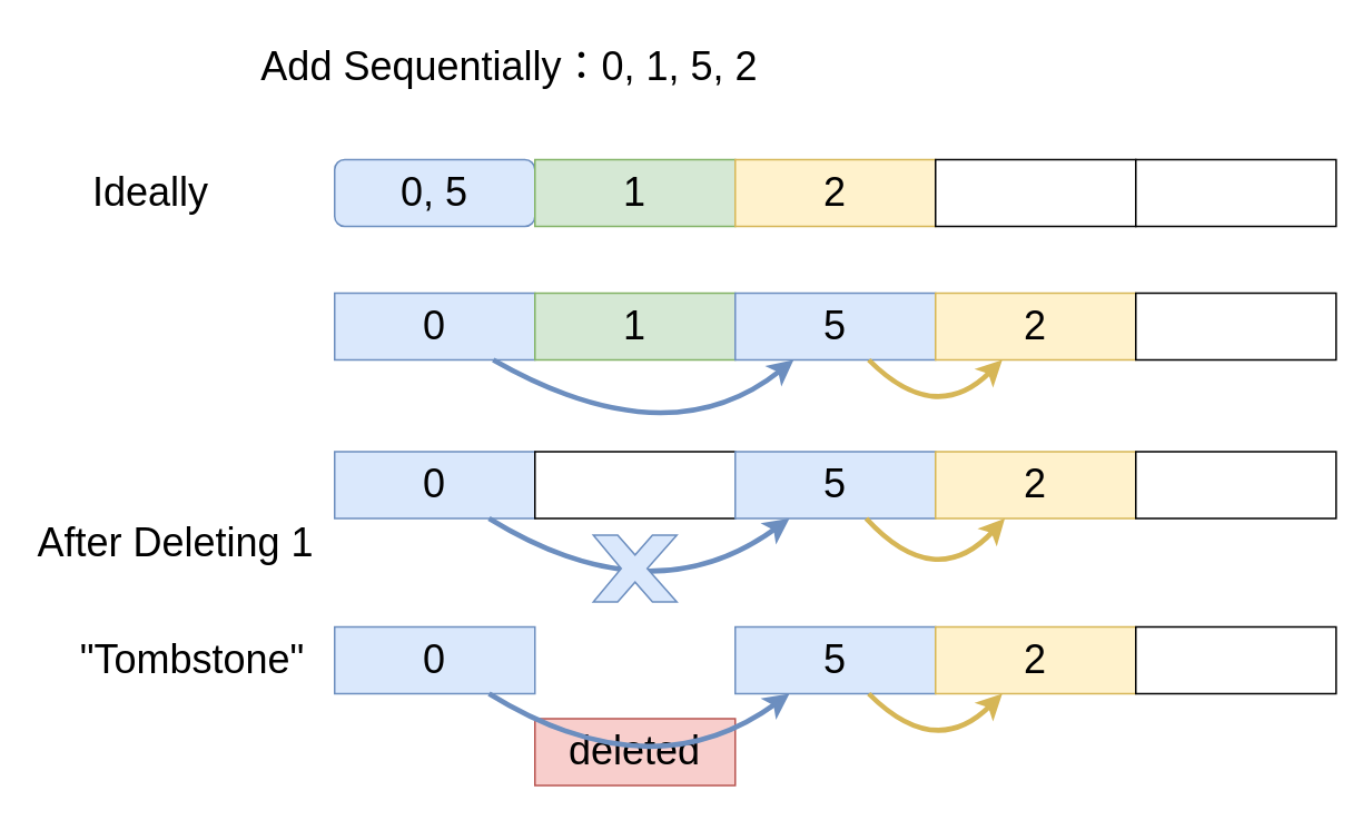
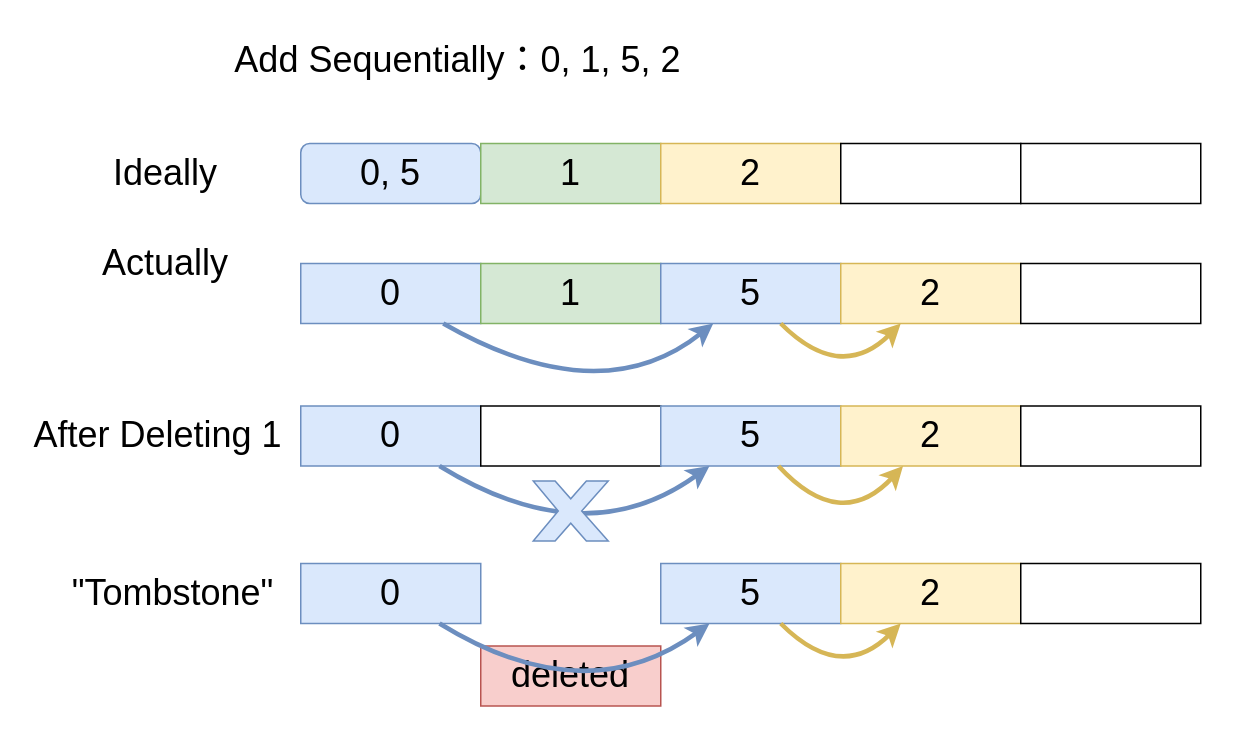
  <mxCell id="0" />
  <mxCell id="1" parent="0" />
  <mxCell id="2" value="0, 5" style="whiteSpace=wrap;html=1;fontSize=24;fillColor=#dae8fc;strokeColor=#6c8ebf;rounded=1;" parent="1" vertex="1"><mxGeometry x="200" y="95" width="120" height="40" as="geometry" /></mxCell>
  <mxCell id="3" value="1" style="rounded=0;whiteSpace=wrap;html=1;fontSize=24;fillColor=#d5e8d4;strokeColor=#82b366;" parent="1" vertex="1"><mxGeometry x="320" y="95" width="120" height="40" as="geometry" /></mxCell>
  <mxCell id="4" value="2" style="rounded=0;whiteSpace=wrap;html=1;fontSize=24;fillColor=#fff2cc;strokeColor=#d6b656;" parent="1" vertex="1"><mxGeometry x="440" y="95" width="120" height="40" as="geometry" /></mxCell>
  <mxCell id="5" value="" style="rounded=0;whiteSpace=wrap;html=1;fontSize=24;" parent="1" vertex="1"><mxGeometry x="560" y="95" width="120" height="40" as="geometry" /></mxCell>
  <mxCell id="6" value="" style="rounded=0;whiteSpace=wrap;html=1;fontSize=24;" parent="1" vertex="1"><mxGeometry x="680" y="95" width="120" height="40" as="geometry" /></mxCell>
  <mxCell id="7" value="0" style="rounded=0;whiteSpace=wrap;html=1;fontSize=24;fillColor=#dae8fc;strokeColor=#6c8ebf;" parent="1" vertex="1"><mxGeometry x="200" y="175" width="120" height="40" as="geometry" /></mxCell>
  <mxCell id="8" value="1" style="rounded=0;whiteSpace=wrap;html=1;fontSize=24;fillColor=#d5e8d4;strokeColor=#82b366;" parent="1" vertex="1"><mxGeometry x="320" y="175" width="120" height="40" as="geometry" /></mxCell>
  <mxCell id="9" value="5" style="rounded=0;whiteSpace=wrap;html=1;fontSize=24;fillColor=#dae8fc;strokeColor=#6c8ebf;" parent="1" vertex="1"><mxGeometry x="440" y="175" width="120" height="40" as="geometry" /></mxCell>
  <mxCell id="10" value="2" style="rounded=0;whiteSpace=wrap;html=1;fontSize=24;fillColor=#fff2cc;strokeColor=#d6b656;" parent="1" vertex="1"><mxGeometry x="560" y="175" width="120" height="40" as="geometry" /></mxCell>
  <mxCell id="11" value="" style="rounded=0;whiteSpace=wrap;html=1;fontSize=24;" parent="1" vertex="1"><mxGeometry x="680" y="175" width="120" height="40" as="geometry" /></mxCell>
- <mxCell id="12" value="Ideally" style="text;html=1;strokeColor=none;fillColor=none;align=center;verticalAlign=middle;whiteSpace=wrap;rounded=0;fontSize=24;" parent="1" vertex="1"><mxGeometry x="40" y="95" width="100" height="40" as="geometry" /></mxCell>
+ <mxCell id="12" value="Ideally" style="text;html=1;strokeColor=none;fillColor=none;align=center;verticalAlign=middle;whiteSpace=wrap;rounded=0;fontSize=24;" parent="1" vertex="1"><mxGeometry x="60" y="95" width="100" height="40" as="geometry" /></mxCell>
+ <mxCell id="13" value="Actually" style="text;html=1;strokeColor=none;fillColor=none;align=center;verticalAlign=middle;whiteSpace=wrap;rounded=0;fontSize=24;" parent="1" vertex="1"><mxGeometry x="60" y="155" width="100" height="40" as="geometry" /></mxCell>
  <mxCell id="14" value="Add Sequentially：0, 1, 5, 2" style="text;html=1;strokeColor=none;fillColor=none;align=center;verticalAlign=middle;whiteSpace=wrap;rounded=0;fontSize=24;" parent="1" vertex="1"><mxGeometry x="155" y="20" width="300" height="40" as="geometry" /></mxCell>
  <mxCell id="15" value="" style="curved=1;endArrow=classic;html=1;rounded=0;strokeWidth=3;fillColor=#dae8fc;strokeColor=#6c8ebf;" parent="1" source="7" target="9" edge="1"><mxGeometry width="50" height="50" relative="1" as="geometry"><mxPoint x="350" y="365" as="sourcePoint" /><mxPoint x="400" y="315" as="targetPoint" /><Array as="points"><mxPoint x="400" y="275" /></Array></mxGeometry></mxCell>
  <mxCell id="16" value="" style="curved=1;endArrow=classic;html=1;rounded=0;strokeWidth=3;fillColor=#fff2cc;strokeColor=#d6b656;" parent="1" source="9" target="10" edge="1"><mxGeometry width="50" height="50" relative="1" as="geometry"><mxPoint x="520" y="355" as="sourcePoint" /><mxPoint x="570" y="305" as="targetPoint" /><Array as="points"><mxPoint x="560" y="255" /></Array></mxGeometry></mxCell>
- <mxCell id="17" value="After Deleting 1" style="text;html=1;strokeColor=none;fillColor=none;align=center;verticalAlign=middle;whiteSpace=wrap;rounded=0;fontSize=24;" parent="1" vertex="1"><mxGeometry x="20" y="305" width="170" height="40" as="geometry" /></mxCell>
+ <mxCell id="17" value="After Deleting 1" style="text;html=1;strokeColor=none;fillColor=none;align=center;verticalAlign=middle;whiteSpace=wrap;rounded=0;fontSize=24;" parent="1" vertex="1"><mxGeometry x="20" y="270" width="170" height="40" as="geometry" /></mxCell>
  <mxCell id="18" value="0" style="rounded=0;whiteSpace=wrap;html=1;fontSize=24;fillColor=#dae8fc;strokeColor=#6c8ebf;" parent="1" vertex="1"><mxGeometry x="200" y="270" width="120" height="40" as="geometry" /></mxCell>
  <mxCell id="19" value="" style="rounded=0;whiteSpace=wrap;html=1;fontSize=24;" parent="1" vertex="1"><mxGeometry x="320" y="270" width="120" height="40" as="geometry" /></mxCell>
  <mxCell id="20" value="5" style="rounded=0;whiteSpace=wrap;html=1;fontSize=24;fillColor=#dae8fc;strokeColor=#6c8ebf;" parent="1" vertex="1"><mxGeometry x="440" y="270" width="120" height="40" as="geometry" /></mxCell>
  <mxCell id="21" value="2" style="rounded=0;whiteSpace=wrap;html=1;fontSize=24;fillColor=#fff2cc;strokeColor=#d6b656;" parent="1" vertex="1"><mxGeometry x="560" y="270" width="120" height="40" as="geometry" /></mxCell>
  <mxCell id="22" value="" style="rounded=0;whiteSpace=wrap;html=1;fontSize=24;" parent="1" vertex="1"><mxGeometry x="680" y="270" width="120" height="40" as="geometry" /></mxCell>
  <mxCell id="23" value="" style="curved=1;endArrow=classic;html=1;rounded=0;strokeWidth=3;fillColor=#dae8fc;strokeColor=#6c8ebf;" parent="1" source="18" target="20" edge="1"><mxGeometry width="50" height="50" relative="1" as="geometry"><mxPoint x="350" y="380" as="sourcePoint" /><mxPoint x="400" y="330" as="targetPoint" /><Array as="points"><mxPoint x="390" y="370" /></Array></mxGeometry></mxCell>
  <mxCell id="24" value="" style="curved=1;endArrow=classic;html=1;rounded=0;strokeWidth=3;fillColor=#fff2cc;strokeColor=#d6b656;" parent="1" source="20" target="21" edge="1"><mxGeometry width="50" height="50" relative="1" as="geometry"><mxPoint x="520" y="370" as="sourcePoint" /><mxPoint x="570" y="320" as="targetPoint" /><Array as="points"><mxPoint x="560" y="355" /></Array></mxGeometry></mxCell>
  <mxCell id="25" value="" style="verticalLabelPosition=bottom;verticalAlign=top;html=1;shape=mxgraph.basic.x;fillColor=#dae8fc;strokeColor=#6c8ebf;" parent="1" vertex="1"><mxGeometry x="355" y="320" width="50" height="40" as="geometry" /></mxCell>
  <mxCell id="26" value="&quot;Tombstone&quot;" style="text;html=1;strokeColor=none;fillColor=none;align=center;verticalAlign=middle;whiteSpace=wrap;rounded=0;fontSize=24;" parent="1" vertex="1"><mxGeometry x="60" y="375" width="110" height="40" as="geometry" /></mxCell>
  <mxCell id="27" value="0" style="rounded=0;whiteSpace=wrap;html=1;fontSize=24;fillColor=#dae8fc;strokeColor=#6c8ebf;" parent="1" vertex="1"><mxGeometry x="200" y="375" width="120" height="40" as="geometry" /></mxCell>
  <mxCell id="28" value="deleted" style="rounded=0;whiteSpace=wrap;html=1;fontSize=24;fillColor=#f8cecc;strokeColor=#b85450;" parent="1" vertex="1"><mxGeometry x="320" y="430" width="120" height="40" as="geometry" /></mxCell>
  <mxCell id="29" value="5" style="rounded=0;whiteSpace=wrap;html=1;fontSize=24;fillColor=#dae8fc;strokeColor=#6c8ebf;" parent="1" vertex="1"><mxGeometry x="440" y="375" width="120" height="40" as="geometry" /></mxCell>
  <mxCell id="30" value="2" style="rounded=0;whiteSpace=wrap;html=1;fontSize=24;fillColor=#fff2cc;strokeColor=#d6b656;" parent="1" vertex="1"><mxGeometry x="560" y="375" width="120" height="40" as="geometry" /></mxCell>
  <mxCell id="31" value="" style="rounded=0;whiteSpace=wrap;html=1;fontSize=24;" parent="1" vertex="1"><mxGeometry x="680" y="375" width="120" height="40" as="geometry" /></mxCell>
  <mxCell id="32" value="" style="curved=1;endArrow=classic;html=1;rounded=0;strokeWidth=3;fillColor=#dae8fc;strokeColor=#6c8ebf;" parent="1" source="27" target="29" edge="1"><mxGeometry width="50" height="50" relative="1" as="geometry"><mxPoint x="350" y="485" as="sourcePoint" /><mxPoint x="400" y="435" as="targetPoint" /><Array as="points"><mxPoint x="390" y="475" /></Array></mxGeometry></mxCell>
  <mxCell id="33" value="" style="curved=1;endArrow=classic;html=1;rounded=0;strokeWidth=3;fillColor=#fff2cc;strokeColor=#d6b656;" parent="1" source="29" target="30" edge="1"><mxGeometry width="50" height="50" relative="1" as="geometry"><mxPoint x="520" y="475" as="sourcePoint" /><mxPoint x="570" y="425" as="targetPoint" /><Array as="points"><mxPoint x="560" y="455" /></Array></mxGeometry></mxCell>
